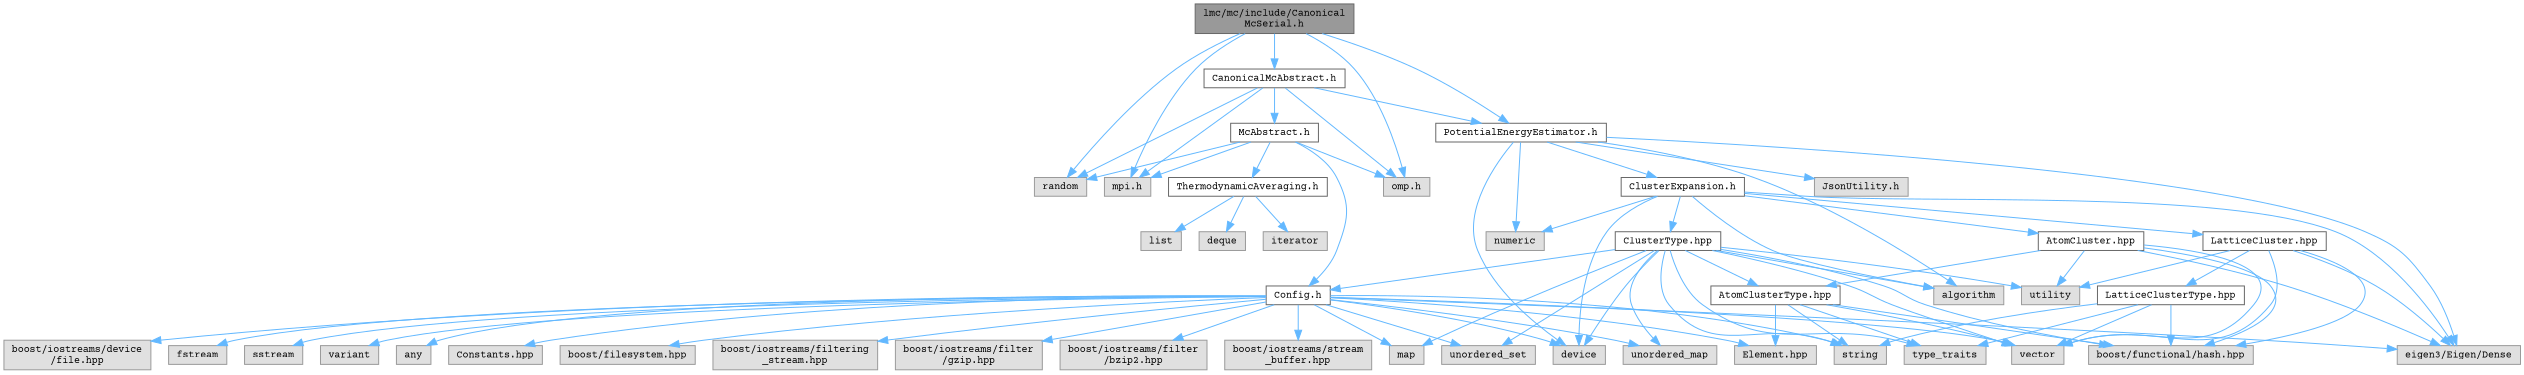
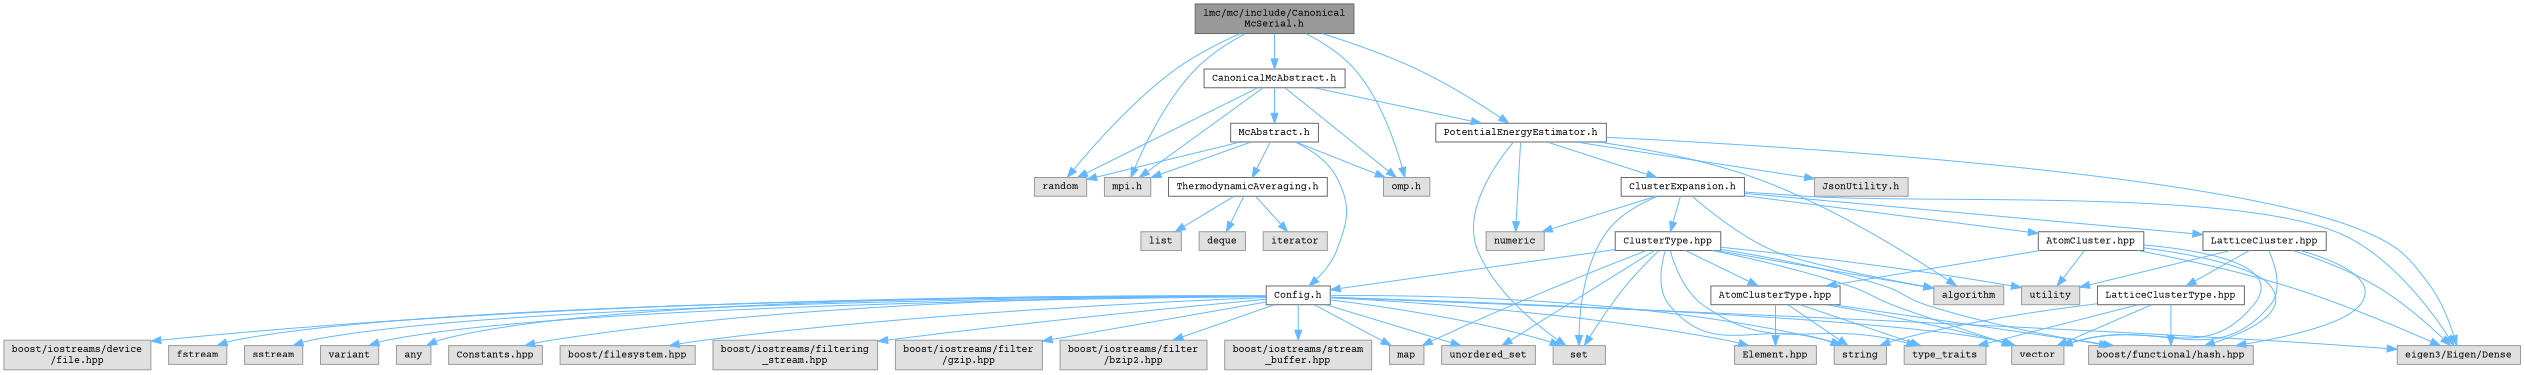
  digraph {
    fontname="Courier Prime"
    node [color=grey60 fillcolor="#E0E0E0" fontname="Courier Prime" fontsize=10 shape=box style=filled]
    edge [color=steelblue1 fontname="Courier Prime" fontsize=10 labelfontname=Helvetica labelfontsize=10 style=solid]
    n1 [color=gray40 fillcolor=grey60 fontcolor=black height=0.2 label="lmc/mc/include/Canonical\lMcSerial.h" width=0.4]
    n2 [height=0.2 label=random width=0.4]
    n3 [height=0.2 label="mpi.h" width=0.4]
    n4 [height=0.2 label="omp.h" width=0.4]
    n5 [color=grey40 fillcolor=white height=0.2 label="CanonicalMcAbstract.h" width=0.4]
    n6 [color=grey40 fillcolor=white height=0.2 label="PotentialEnergyEstimator.h" width=0.4]
    n7 [color=grey40 fillcolor=white height=0.2 label="McAbstract.h" width=0.4]
-   n8 [height=0.2 label=device width=0.4]
+   n8 [height=0.2 label=set width=0.4]
    n9 [height=0.2 label="eigen3/Eigen/Dense" width=0.4]
    n10 [height=0.2 label=numeric width=0.4]
    n11 [height=0.2 label=algorithm width=0.4]
    n12 [color=grey40 fillcolor=white height=0.2 label="ClusterExpansion.h" width=0.4]
    n13 [height=0.2 label="JsonUtility.h" width=0.4]
    n14 [color=grey40 fillcolor=white height=0.2 label="Config.h" width=0.4]
    n15 [color=grey40 fillcolor=white height=0.2 label="ThermodynamicAveraging.h" width=0.4]
    n16 [height=0.2 label=string width=0.4]
    n17 [height=0.2 label=fstream width=0.4]
    n18 [height=0.2 label=sstream width=0.4]
    n19 [height=0.2 label=vector width=0.4]
    n20 [height=0.2 label=unordered_set width=0.4]
    n21 [height=0.2 label=map width=0.4]
-   n22 [height=0.2 label=unordered_map width=0.4]
    n23 [height=0.2 label=variant width=0.4]
    n24 [height=0.2 label=any width=0.4]
    n25 [height=0.2 label="Constants.hpp" width=0.4]
    n26 [height=0.2 label="Element.hpp" width=0.4]
    n27 [height=0.2 label="boost/filesystem.hpp" width=0.4]
    n28 [height=0.2 label="boost/iostreams/filtering\l_stream.hpp" width=0.4]
    n29 [height=0.2 label="boost/iostreams/filter\l/gzip.hpp" width=0.4]
    n30 [height=0.2 label="boost/iostreams/filter\l/bzip2.hpp" width=0.4]
    n31 [height=0.2 label="boost/iostreams/stream\l_buffer.hpp" width=0.4]
    n32 [height=0.2 label="boost/iostreams/device\l/file.hpp" width=0.4]
    n33 [height=0.2 label=list width=0.4]
    n34 [height=0.2 label=deque width=0.4]
    n35 [height=0.2 label=iterator width=0.4]
    n36 [height=0.2 label=utility width=0.4]
    n37 [color=grey40 fillcolor=white height=0.2 label="LatticeCluster.hpp" width=0.4]
    n38 [color=grey40 fillcolor=white height=0.2 label="AtomCluster.hpp" width=0.4]
    n39 [color=grey40 fillcolor=white height=0.2 label="ClusterType.hpp" width=0.4]
    n40 [height=0.2 label="boost/functional/hash.hpp" width=0.4]
    n41 [color=grey40 fillcolor=white height=0.2 label="LatticeClusterType.hpp" width=0.4]
    n42 [color=grey40 fillcolor=white height=0.2 label="AtomClusterType.hpp" width=0.4]
    n43 [height=0.2 label=type_traits width=0.4]
    n1 -> n2
    n1 -> n3
    n1 -> n4
    n1 -> n5
    n1 -> n6
    n5 -> n2
    n5 -> n3
    n5 -> n4
    n5 -> n6
    n5 -> n7
    n6 -> n8
    n6 -> n9
    n6 -> n10
    n6 -> n11
    n6 -> n12
    n6 -> n13
    n7 -> n2
    n7 -> n3
    n7 -> n4
    n7 -> n14
    n7 -> n15
    n12 -> n8
    n12 -> n9
    n12 -> n10
    n12 -> n11
    n12 -> n37
    n12 -> n38
    n12 -> n39
    n14 -> n8
    n14 -> n9
    n14 -> n16
    n14 -> n17
    n14 -> n18
    n14 -> n19
    n14 -> n20
    n14 -> n21
-   n14 -> n22
    n14 -> n23
    n14 -> n24
    n14 -> n25
    n14 -> n26
    n14 -> n27
    n14 -> n28
    n14 -> n29
    n14 -> n30
    n14 -> n31
    n14 -> n32
    n15 -> n33
    n15 -> n34
    n15 -> n35
    n37 -> n9
    n37 -> n19
    n37 -> n36
    n37 -> n40
    n37 -> n41
    n38 -> n9
    n38 -> n19
    n38 -> n36
    n38 -> n40
    n38 -> n42
    n39 -> n8
    n39 -> n11
    n39 -> n14
    n39 -> n16
    n39 -> n19
    n39 -> n20
    n39 -> n21
-   n39 -> n22
    n39 -> n36
    n39 -> n40
    n39 -> n42
    n39 -> n43
    n41 -> n16
    n41 -> n19
    n41 -> n40
    n41 -> n43
    n42 -> n16
    n42 -> n19
    n42 -> n26
    n42 -> n40
    n42 -> n43
  }
